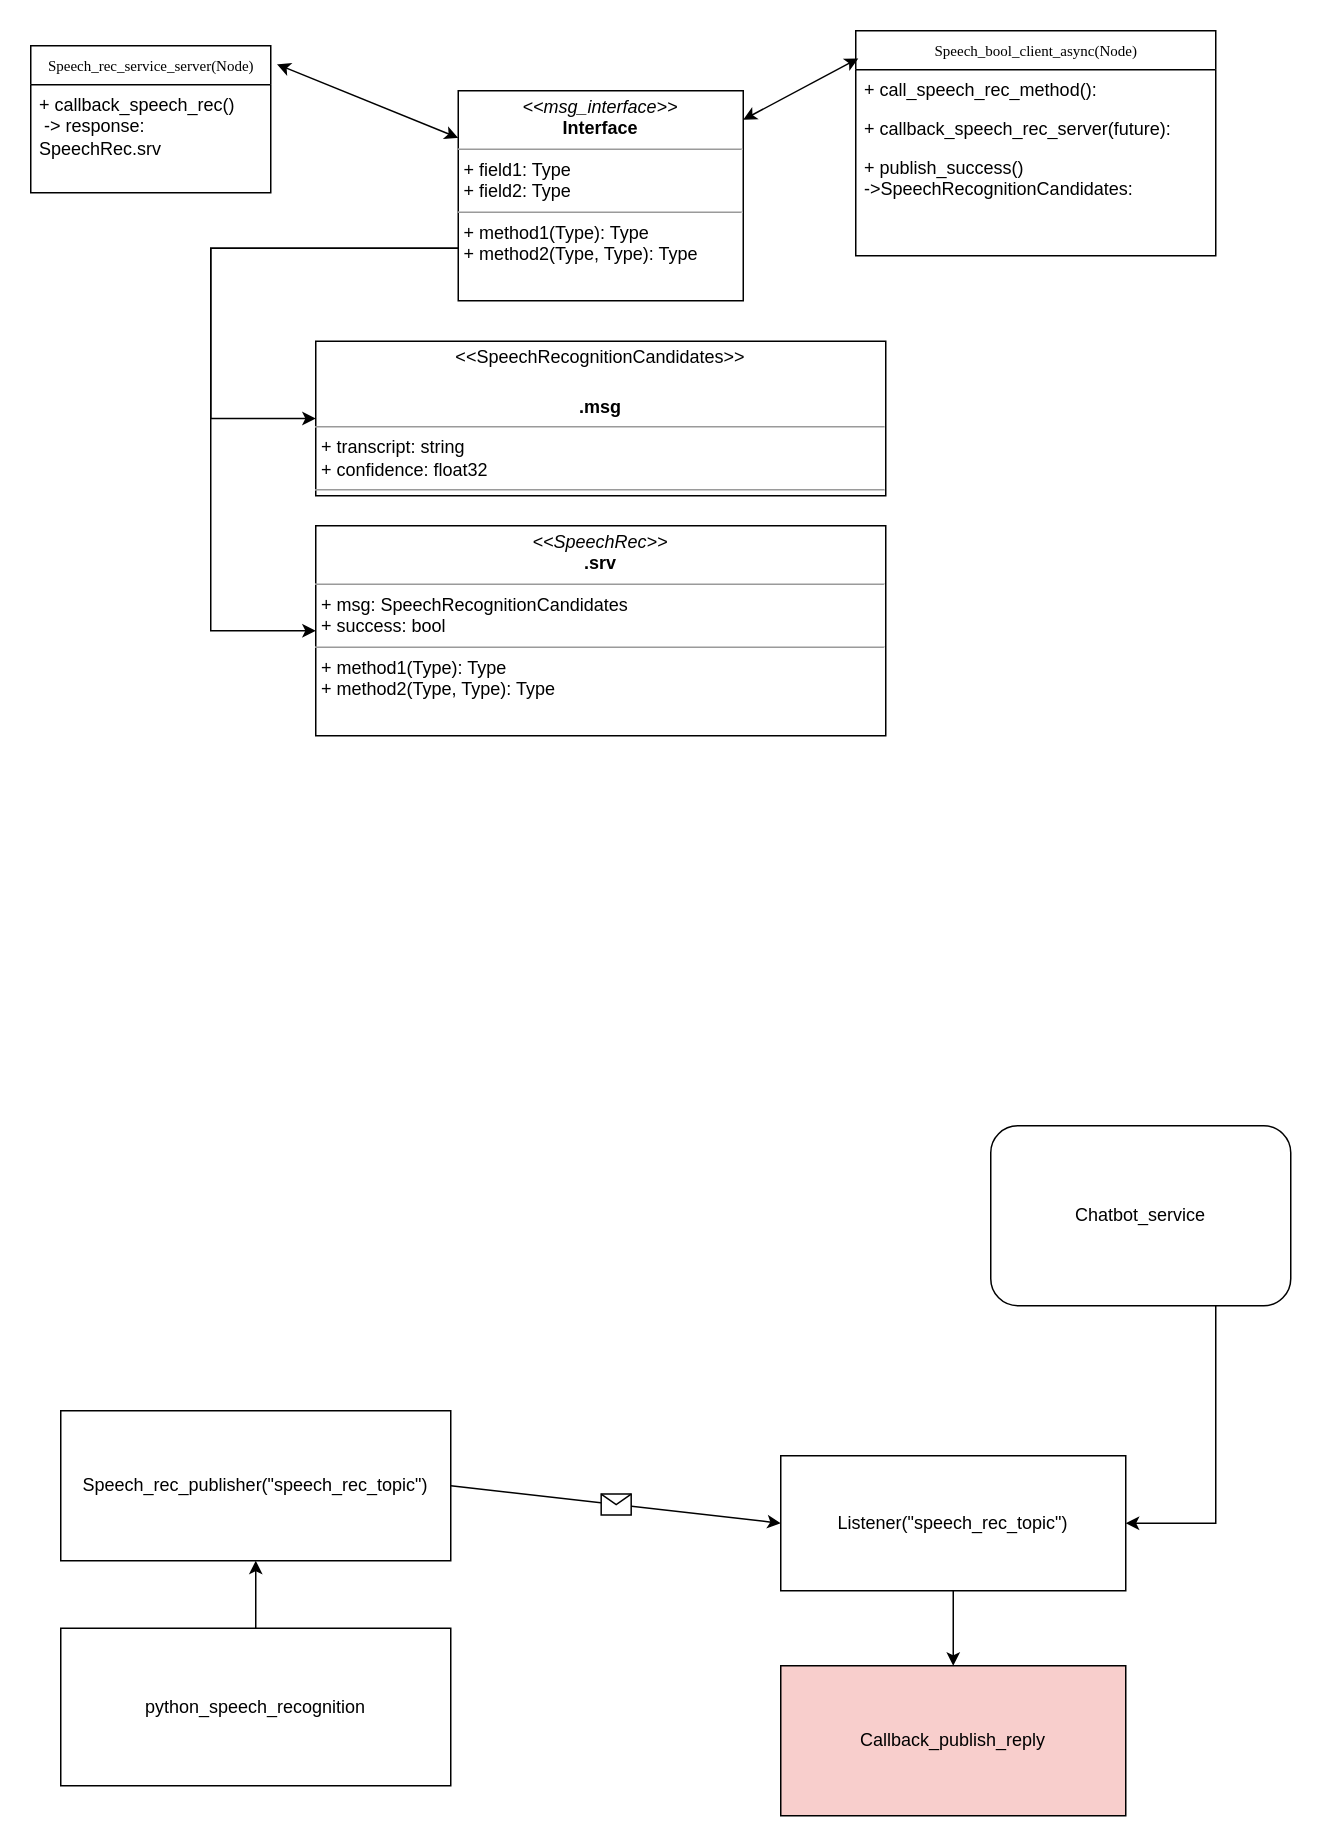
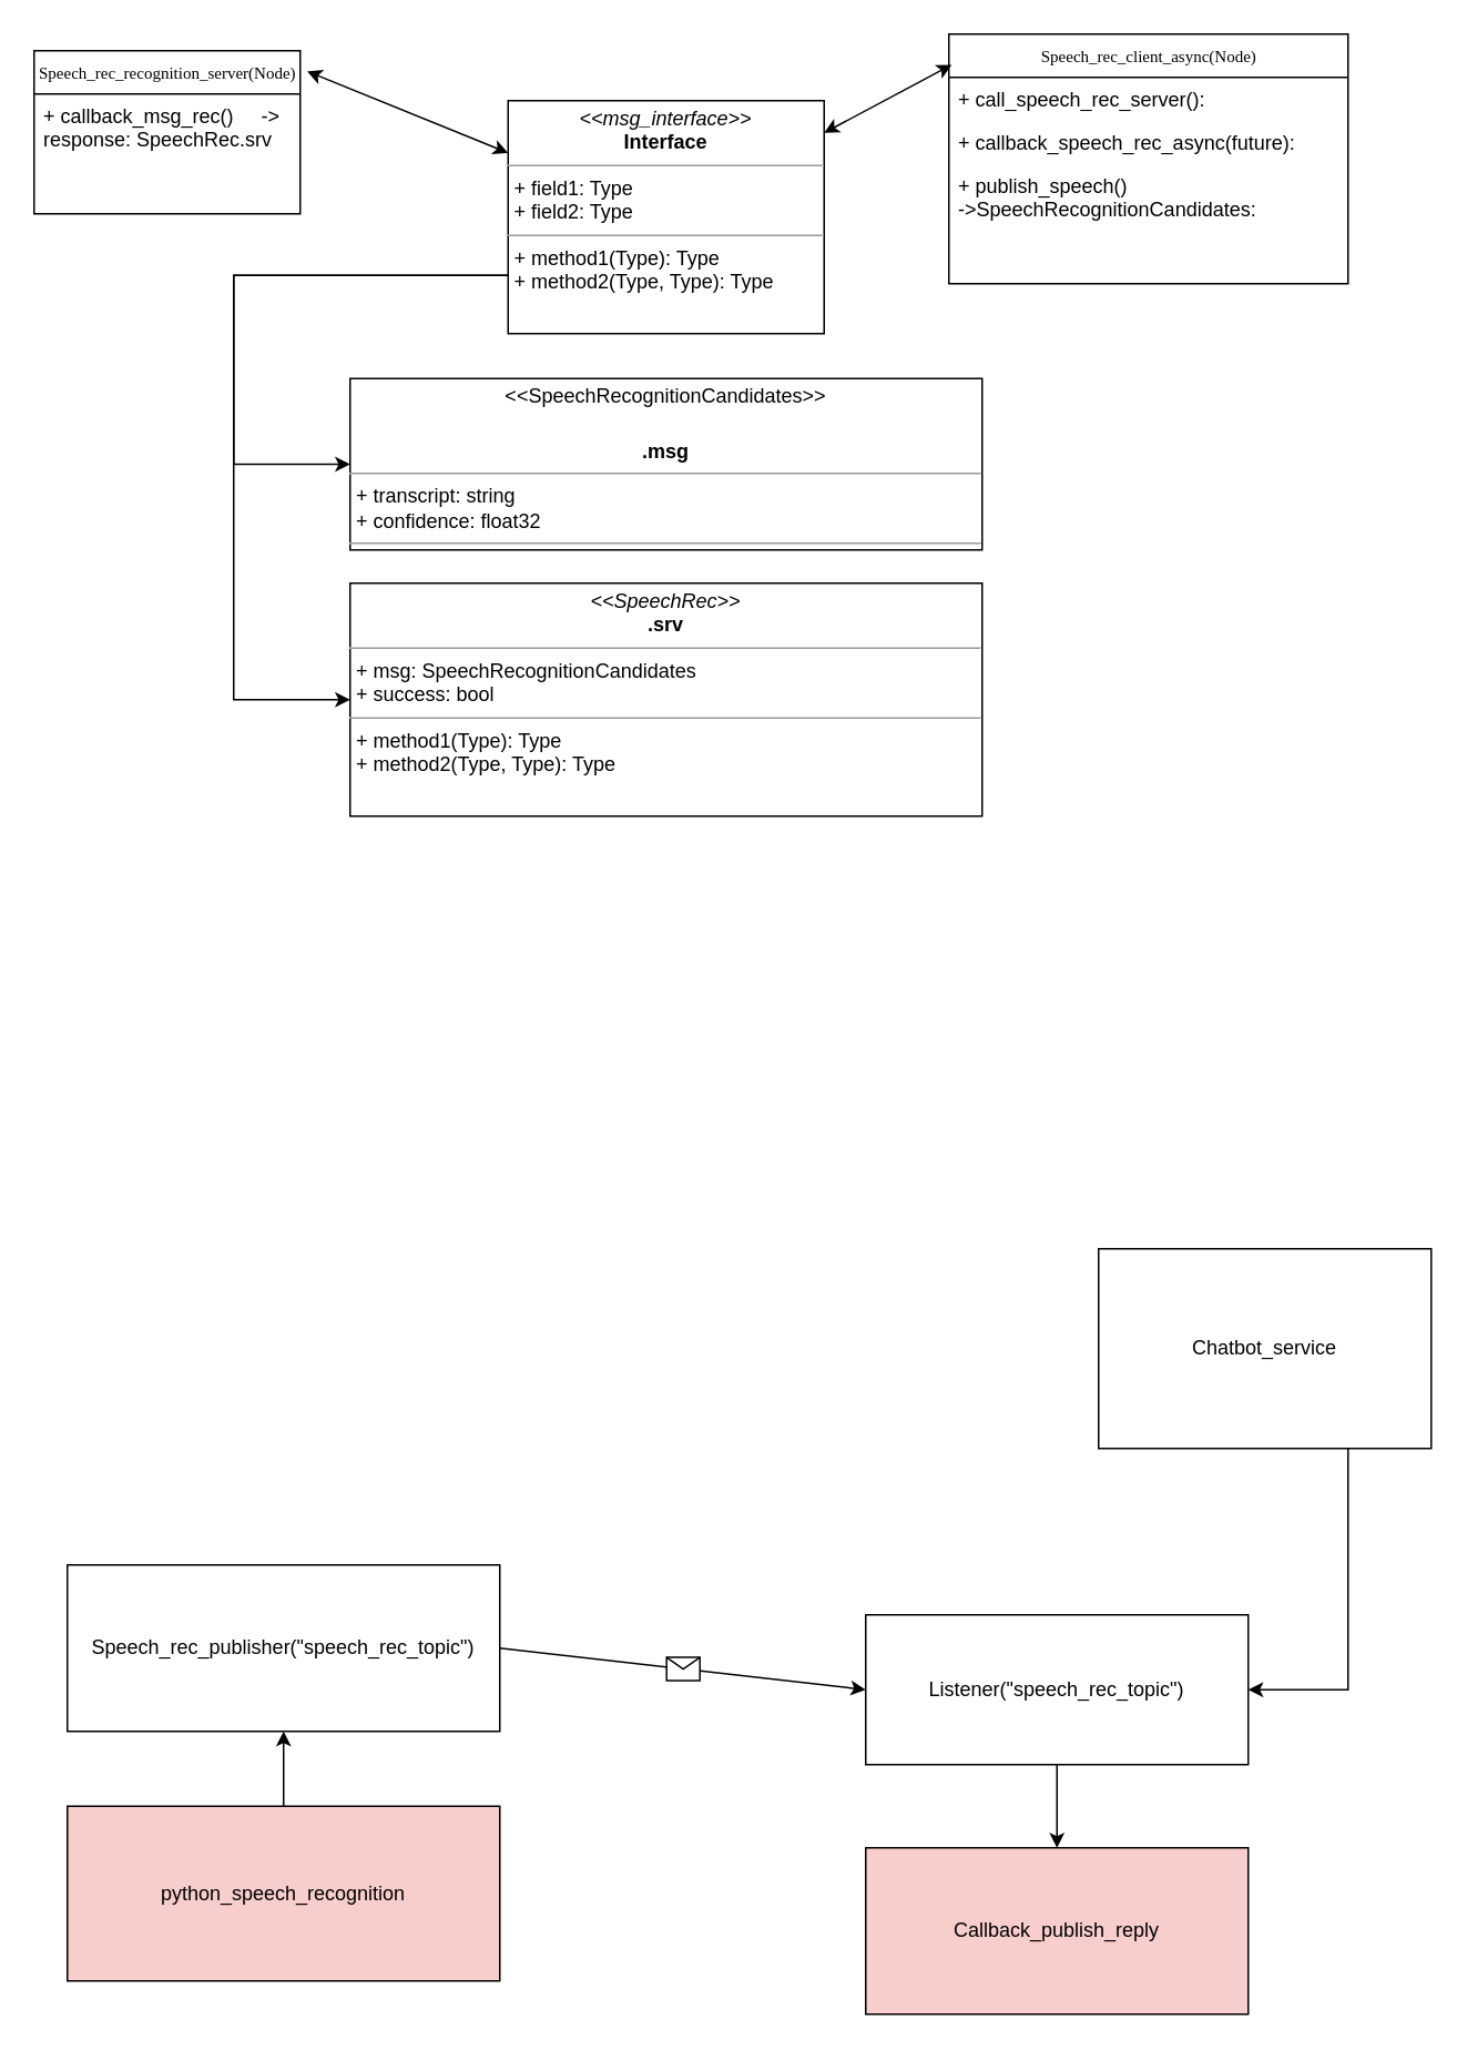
  <mxCell id="0" />
  <mxCell id="1" parent="0" />
- <mxCell id="2" value="Speech_rec_service_server(Node)" style="swimlane;html=1;fontStyle=0;childLayout=stackLayout;horizontal=1;startSize=26;fillColor=none;horizontalStack=0;resizeParent=1;resizeLast=0;collapsible=1;marginBottom=0;swimlaneFillColor=#ffffff;rounded=0;shadow=0;comic=0;labelBackgroundColor=none;strokeWidth=1;fontFamily=Verdana;fontSize=10;align=center;" vertex="1" parent="1"><mxGeometry x="20" y="30" width="160" height="98" as="geometry" /></mxCell>
- <mxCell id="3" value="+ callback_speech_rec()&amp;nbsp; &amp;nbsp; &amp;nbsp;-&amp;gt; response: SpeechRec.srv" style="text;html=1;strokeColor=none;fillColor=none;align=left;verticalAlign=top;spacingLeft=4;spacingRight=4;whiteSpace=wrap;overflow=hidden;rotatable=0;points=[[0,0.5],[1,0.5]];portConstraint=eastwest;" vertex="1" parent="2"><mxGeometry y="26" width="160" height="72" as="geometry" /></mxCell>
- <mxCell id="4" value="Speech_bool_client_async(Node)" style="swimlane;html=1;fontStyle=0;childLayout=stackLayout;horizontal=1;startSize=26;fillColor=none;horizontalStack=0;resizeParent=1;resizeLast=0;collapsible=1;marginBottom=0;swimlaneFillColor=#ffffff;rounded=0;shadow=0;comic=0;labelBackgroundColor=none;strokeWidth=1;fontFamily=Verdana;fontSize=10;align=center;" vertex="1" parent="1"><mxGeometry x="570" y="20" width="240" height="150" as="geometry" /></mxCell>
- <mxCell id="5" value="+ call_speech_rec_method():&amp;nbsp;" style="text;html=1;strokeColor=none;fillColor=none;align=left;verticalAlign=top;spacingLeft=4;spacingRight=4;whiteSpace=wrap;overflow=hidden;rotatable=0;points=[[0,0.5],[1,0.5]];portConstraint=eastwest;" vertex="1" parent="4"><mxGeometry y="26" width="240" height="26" as="geometry" /></mxCell>
- <mxCell id="6" value="+ callback_speech_rec_server(future):" style="text;html=1;strokeColor=none;fillColor=none;align=left;verticalAlign=top;spacingLeft=4;spacingRight=4;whiteSpace=wrap;overflow=hidden;rotatable=0;points=[[0,0.5],[1,0.5]];portConstraint=eastwest;" vertex="1" parent="4"><mxGeometry y="52" width="240" height="26" as="geometry" /></mxCell>
- <mxCell id="7" value="+ publish_success()&amp;nbsp; &amp;nbsp; &amp;nbsp; &amp;nbsp; &amp;nbsp; &amp;nbsp; &amp;nbsp; &amp;nbsp; &amp;nbsp; &amp;nbsp; &amp;nbsp; &amp;nbsp; &amp;nbsp; &amp;nbsp; &amp;nbsp; &amp;nbsp; &amp;nbsp; &amp;nbsp; &amp;nbsp; -&amp;gt;SpeechRecognitionCandidates:" style="text;html=1;strokeColor=none;fillColor=none;align=left;verticalAlign=top;spacingLeft=4;spacingRight=4;whiteSpace=wrap;overflow=hidden;rotatable=0;points=[[0,0.5],[1,0.5]];portConstraint=eastwest;" vertex="1" parent="4"><mxGeometry y="78" width="240" height="72" as="geometry" /></mxCell>
+ <mxCell id="2" value="Speech_rec_recognition_server(Node)" style="swimlane;html=1;fontStyle=0;childLayout=stackLayout;horizontal=1;startSize=26;fillColor=none;horizontalStack=0;resizeParent=1;resizeLast=0;collapsible=1;marginBottom=0;swimlaneFillColor=#ffffff;rounded=0;shadow=0;comic=0;labelBackgroundColor=none;strokeWidth=1;fontFamily=Verdana;fontSize=10;align=center;" vertex="1" parent="1"><mxGeometry x="20" y="30" width="160" height="98" as="geometry" /></mxCell>
+ <mxCell id="3" value="+ callback_msg_rec()&amp;nbsp; &amp;nbsp; &amp;nbsp;-&amp;gt; response: SpeechRec.srv" style="text;html=1;strokeColor=none;fillColor=none;align=left;verticalAlign=top;spacingLeft=4;spacingRight=4;whiteSpace=wrap;overflow=hidden;rotatable=0;points=[[0,0.5],[1,0.5]];portConstraint=eastwest;" vertex="1" parent="2"><mxGeometry y="26" width="160" height="72" as="geometry" /></mxCell>
+ <mxCell id="4" value="Speech_rec_client_async(Node)" style="swimlane;html=1;fontStyle=0;childLayout=stackLayout;horizontal=1;startSize=26;fillColor=none;horizontalStack=0;resizeParent=1;resizeLast=0;collapsible=1;marginBottom=0;swimlaneFillColor=#ffffff;rounded=0;shadow=0;comic=0;labelBackgroundColor=none;strokeWidth=1;fontFamily=Verdana;fontSize=10;align=center;" vertex="1" parent="1"><mxGeometry x="570" y="20" width="240" height="150" as="geometry" /></mxCell>
+ <mxCell id="5" value="+ call_speech_rec_server():&amp;nbsp;" style="text;html=1;strokeColor=none;fillColor=none;align=left;verticalAlign=top;spacingLeft=4;spacingRight=4;whiteSpace=wrap;overflow=hidden;rotatable=0;points=[[0,0.5],[1,0.5]];portConstraint=eastwest;" vertex="1" parent="4"><mxGeometry y="26" width="240" height="26" as="geometry" /></mxCell>
+ <mxCell id="6" value="+ callback_speech_rec_async(future):" style="text;html=1;strokeColor=none;fillColor=none;align=left;verticalAlign=top;spacingLeft=4;spacingRight=4;whiteSpace=wrap;overflow=hidden;rotatable=0;points=[[0,0.5],[1,0.5]];portConstraint=eastwest;" vertex="1" parent="4"><mxGeometry y="52" width="240" height="26" as="geometry" /></mxCell>
+ <mxCell id="7" value="+ publish_speech()&amp;nbsp; &amp;nbsp; &amp;nbsp; &amp;nbsp; &amp;nbsp; &amp;nbsp; &amp;nbsp; &amp;nbsp; &amp;nbsp; &amp;nbsp; &amp;nbsp; &amp;nbsp; &amp;nbsp; &amp;nbsp; &amp;nbsp; &amp;nbsp; &amp;nbsp; &amp;nbsp; &amp;nbsp; -&amp;gt;SpeechRecognitionCandidates:" style="text;html=1;strokeColor=none;fillColor=none;align=left;verticalAlign=top;spacingLeft=4;spacingRight=4;whiteSpace=wrap;overflow=hidden;rotatable=0;points=[[0,0.5],[1,0.5]];portConstraint=eastwest;" vertex="1" parent="4"><mxGeometry y="78" width="240" height="72" as="geometry" /></mxCell>
  <mxCell id="8" value="&lt;p style=&quot;margin:0px;margin-top:4px;text-align:center;&quot;&gt;&amp;lt;&amp;lt;SpeechRecognitionCandidates&amp;gt;&amp;gt;&lt;/p&gt;&lt;br&gt;&lt;p style=&quot;margin:0px;margin-top:4px;text-align:center;&quot;&gt;&lt;b&gt;.msg&lt;/b&gt;&lt;/p&gt;&lt;hr size=&quot;1&quot;&gt;&lt;p style=&quot;margin:0px;margin-left:4px;&quot;&gt;+ transcript: string&lt;br&gt;+ confidence: float32&lt;/p&gt;&lt;hr size=&quot;1&quot;&gt;&lt;p style=&quot;margin:0px;margin-left:4px;&quot;&gt;&lt;br&gt;&lt;/p&gt;" style="verticalAlign=top;align=left;overflow=fill;fontSize=12;fontFamily=Helvetica;html=1;rounded=0;shadow=0;comic=0;labelBackgroundColor=none;strokeWidth=1" vertex="1" parent="1"><mxGeometry x="210" y="227" width="380" height="103" as="geometry" /></mxCell>
  <mxCell id="9" value="&lt;p style=&quot;margin:0px;margin-top:4px;text-align:center;&quot;&gt;&lt;i&gt;&amp;lt;&amp;lt;SpeechRec&amp;gt;&amp;gt;&lt;/i&gt;&lt;br&gt;&lt;b&gt;.srv&lt;/b&gt;&lt;/p&gt;&lt;hr size=&quot;1&quot;&gt;&lt;p style=&quot;margin:0px;margin-left:4px;&quot;&gt;+ msg: SpeechRecognitionCandidates&lt;br&gt;+ success: bool&lt;/p&gt;&lt;hr size=&quot;1&quot;&gt;&lt;p style=&quot;margin:0px;margin-left:4px;&quot;&gt;+ method1(Type): Type&lt;br&gt;+ method2(Type, Type): Type&lt;/p&gt;" style="verticalAlign=top;align=left;overflow=fill;fontSize=12;fontFamily=Helvetica;html=1;rounded=0;shadow=0;comic=0;labelBackgroundColor=none;strokeWidth=1" vertex="1" parent="1"><mxGeometry x="210" y="350" width="380" height="140" as="geometry" /></mxCell>
  <mxCell id="10" style="edgeStyle=orthogonalEdgeStyle;rounded=0;orthogonalLoop=1;jettySize=auto;html=1;exitX=0;exitY=0.75;exitDx=0;exitDy=0;entryX=0;entryY=0.5;entryDx=0;entryDy=0;" edge="1" parent="1" source="12" target="8"><mxGeometry relative="1" as="geometry"><mxPoint x="140" y="280" as="targetPoint" /><Array as="points"><mxPoint x="140" y="165" /><mxPoint x="140" y="278" /></Array></mxGeometry></mxCell>
  <mxCell id="11" style="edgeStyle=orthogonalEdgeStyle;rounded=0;orthogonalLoop=1;jettySize=auto;html=1;exitX=0;exitY=0.75;exitDx=0;exitDy=0;entryX=0;entryY=0.5;entryDx=0;entryDy=0;" edge="1" parent="1" source="12" target="9"><mxGeometry relative="1" as="geometry"><mxPoint x="140" y="420" as="targetPoint" /><Array as="points"><mxPoint x="140" y="165" /><mxPoint x="140" y="420" /></Array></mxGeometry></mxCell>
  <mxCell id="12" value="&lt;p style=&quot;margin:0px;margin-top:4px;text-align:center;&quot;&gt;&lt;i&gt;&amp;lt;&amp;lt;msg_interface&amp;gt;&amp;gt;&lt;/i&gt;&lt;br&gt;&lt;b&gt;Interface&lt;/b&gt;&lt;/p&gt;&lt;hr size=&quot;1&quot;&gt;&lt;p style=&quot;margin:0px;margin-left:4px;&quot;&gt;+ field1: Type&lt;br&gt;+ field2: Type&lt;/p&gt;&lt;hr size=&quot;1&quot;&gt;&lt;p style=&quot;margin:0px;margin-left:4px;&quot;&gt;+ method1(Type): Type&lt;br&gt;+ method2(Type, Type): Type&lt;/p&gt;" style="verticalAlign=top;align=left;overflow=fill;fontSize=12;fontFamily=Helvetica;html=1;rounded=0;shadow=0;comic=0;labelBackgroundColor=none;strokeWidth=1" vertex="1" parent="1"><mxGeometry x="305" y="60" width="190" height="140" as="geometry" /></mxCell>
  <mxCell id="13" value="" style="endArrow=classic;startArrow=classic;html=1;rounded=0;entryX=0.007;entryY=0.123;entryDx=0;entryDy=0;entryPerimeter=0;" edge="1" parent="1" source="12" target="4"><mxGeometry width="50" height="50" relative="1" as="geometry"><mxPoint x="550" y="120" as="sourcePoint" /><mxPoint x="600" y="70" as="targetPoint" /></mxGeometry></mxCell>
  <mxCell id="14" value="" style="endArrow=classic;startArrow=classic;html=1;rounded=0;exitX=1.026;exitY=0.126;exitDx=0;exitDy=0;exitPerimeter=0;" edge="1" parent="1" source="2" target="12"><mxGeometry width="50" height="50" relative="1" as="geometry"><mxPoint x="230" y="90" as="sourcePoint" /><mxPoint x="280" y="40" as="targetPoint" /></mxGeometry></mxCell>
  <mxCell id="15" value="Speech_rec_publisher(&quot;speech_rec_topic&quot;)" style="rounded=0;whiteSpace=wrap;html=1;" vertex="1" parent="1"><mxGeometry x="40" y="940" width="260" height="100" as="geometry" /></mxCell>
  <mxCell id="16" style="edgeStyle=orthogonalEdgeStyle;rounded=0;orthogonalLoop=1;jettySize=auto;html=1;exitX=0.75;exitY=1;exitDx=0;exitDy=0;entryX=1;entryY=0.5;entryDx=0;entryDy=0;" edge="1" parent="1" source="17" target="18"><mxGeometry relative="1" as="geometry" /></mxCell>
- <mxCell id="17" value="Chatbot_service" style="whiteSpace=wrap;html=1;rounded=1;" vertex="1" parent="1"><mxGeometry x="660" y="750" width="200" height="120" as="geometry" /></mxCell>
+ <mxCell id="17" value="Chatbot_service" style="rounded=0;whiteSpace=wrap;html=1;" vertex="1" parent="1"><mxGeometry x="660" y="750" width="200" height="120" as="geometry" /></mxCell>
  <mxCell id="18" value="Listener(&quot;speech_rec_topic&quot;)" style="rounded=0;whiteSpace=wrap;html=1;" vertex="1" parent="1"><mxGeometry x="520" y="970" width="230" height="90" as="geometry" /></mxCell>
  <mxCell id="19" value="" style="endArrow=classic;html=1;rounded=0;exitX=1;exitY=0.5;exitDx=0;exitDy=0;entryX=0;entryY=0.5;entryDx=0;entryDy=0;" edge="1" parent="1" source="15" target="18"><mxGeometry relative="1" as="geometry"><mxPoint x="350" y="1010" as="sourcePoint" /><mxPoint x="450" y="1010" as="targetPoint" /></mxGeometry></mxCell>
  <mxCell id="20" value="" style="shape=message;html=1;outlineConnect=0;" vertex="1" parent="19"><mxGeometry width="20" height="14" relative="1" as="geometry"><mxPoint x="-10" y="-7" as="offset" /></mxGeometry></mxCell>
  <mxCell id="21" value="Callback_publish_reply" style="rounded=0;whiteSpace=wrap;html=1;fillColor=#f8cecc;" vertex="1" parent="1"><mxGeometry x="520" y="1110" width="230" height="100" as="geometry" /></mxCell>
- <mxCell id="22" value="python_speech_recognition" style="rounded=0;whiteSpace=wrap;html=1;" vertex="1" parent="1"><mxGeometry x="40" y="1085" width="260" height="105" as="geometry" /></mxCell>
+ <mxCell id="22" value="python_speech_recognition" style="rounded=0;whiteSpace=wrap;html=1;fillColor=#f8cecc;" vertex="1" parent="1"><mxGeometry x="40" y="1085" width="260" height="105" as="geometry" /></mxCell>
  <mxCell id="23" value="" style="endArrow=classic;html=1;rounded=0;exitX=0.5;exitY=0;exitDx=0;exitDy=0;entryX=0.5;entryY=1;entryDx=0;entryDy=0;" edge="1" parent="1" source="22" target="15"><mxGeometry width="50" height="50" relative="1" as="geometry"><mxPoint x="180" y="1100" as="sourcePoint" /><mxPoint x="230" y="1050" as="targetPoint" /></mxGeometry></mxCell>
  <mxCell id="24" value="" style="endArrow=classic;html=1;rounded=0;entryX=0.5;entryY=0;entryDx=0;entryDy=0;exitX=0.5;exitY=1;exitDx=0;exitDy=0;" edge="1" parent="1" source="18" target="21"><mxGeometry width="50" height="50" relative="1" as="geometry"><mxPoint x="470" y="1120" as="sourcePoint" /><mxPoint x="520" y="1070" as="targetPoint" /></mxGeometry></mxCell>
